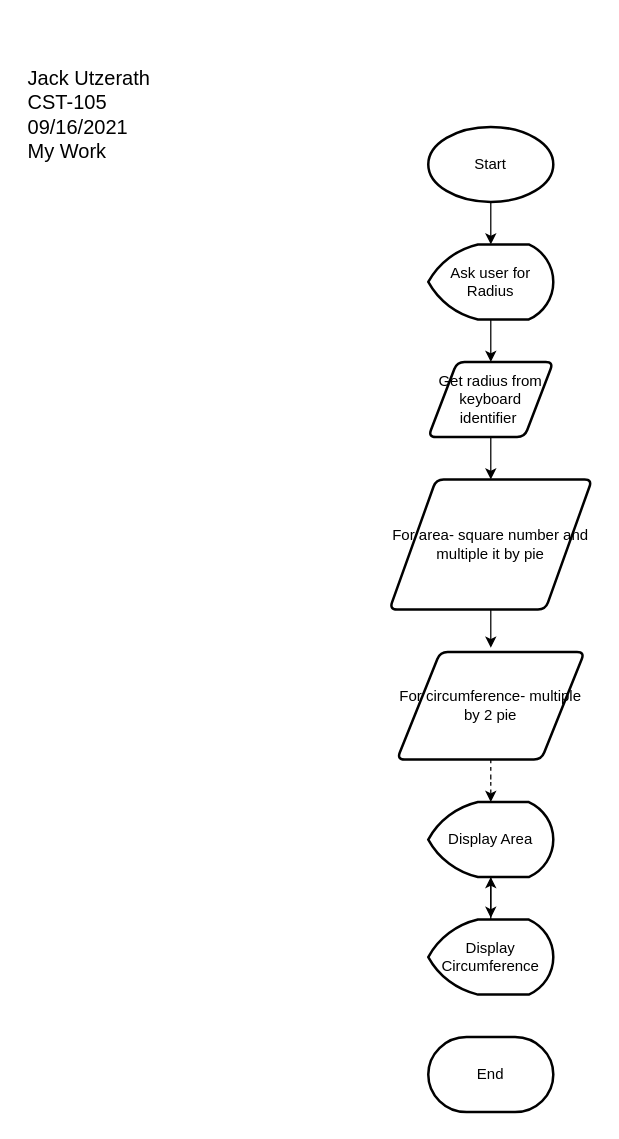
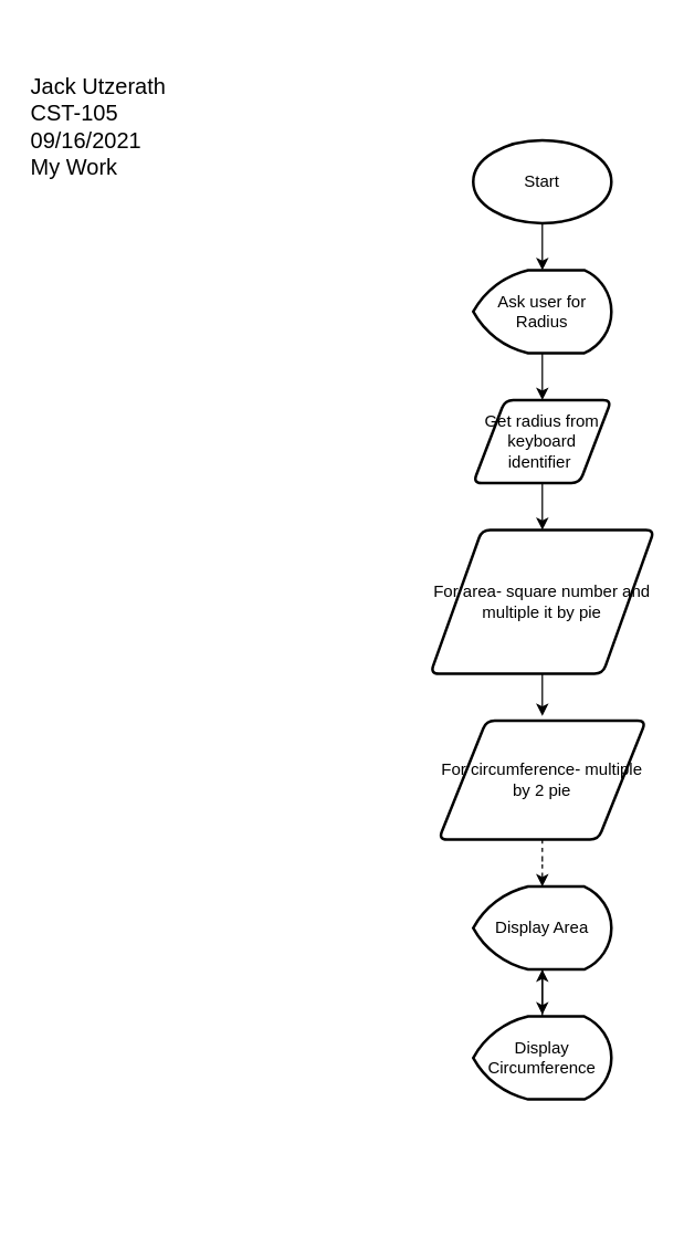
  <mxCell id="0" />
  <mxCell id="1" parent="0" />
  <mxCell id="2" value="&lt;span style=&quot;font-size: 16px&quot;&gt;Jack Utzerath&lt;br&gt;CST-105&lt;br&gt;09/16/2021&lt;br&gt;My Work&lt;br&gt;&lt;/span&gt;" style="text;html=1;strokeColor=none;fillColor=none;align=left;verticalAlign=middle;whiteSpace=wrap;rounded=0;" parent="1" vertex="1"><mxGeometry x="20" y="20" width="146" height="141" as="geometry" /></mxCell>
  <mxCell id="3" style="edgeStyle=orthogonalEdgeStyle;rounded=0;orthogonalLoop=1;jettySize=auto;html=1;entryX=0.5;entryY=0;entryDx=0;entryDy=0;entryPerimeter=0;" edge="1" parent="1" source="4" target="6"><mxGeometry relative="1" as="geometry" /></mxCell>
  <mxCell id="4" value="Start" style="strokeWidth=2;html=1;shape=mxgraph.flowchart.start_1;whiteSpace=wrap;" parent="1" vertex="1"><mxGeometry x="342" y="101" width="100" height="60" as="geometry" /></mxCell>
  <mxCell id="5" style="edgeStyle=orthogonalEdgeStyle;rounded=0;orthogonalLoop=1;jettySize=auto;html=1;entryX=0.5;entryY=0;entryDx=0;entryDy=0;" edge="1" parent="1" source="6" target="8"><mxGeometry relative="1" as="geometry" /></mxCell>
  <mxCell id="6" value="Ask user for Radius" style="strokeWidth=2;html=1;shape=mxgraph.flowchart.display;whiteSpace=wrap;" vertex="1" parent="1"><mxGeometry x="342" y="195" width="100" height="60" as="geometry" /></mxCell>
  <mxCell id="7" style="edgeStyle=orthogonalEdgeStyle;rounded=0;orthogonalLoop=1;jettySize=auto;html=1;entryX=0.5;entryY=0;entryDx=0;entryDy=0;" edge="1" parent="1" source="8" target="10"><mxGeometry relative="1" as="geometry" /></mxCell>
  <mxCell id="8" value="Get radius from keyboard identifier&amp;nbsp;" style="shape=parallelogram;html=1;strokeWidth=2;perimeter=parallelogramPerimeter;whiteSpace=wrap;rounded=1;arcSize=12;size=0.23;" vertex="1" parent="1"><mxGeometry x="342" y="289" width="100" height="60" as="geometry" /></mxCell>
  <mxCell id="9" style="edgeStyle=orthogonalEdgeStyle;rounded=0;orthogonalLoop=1;jettySize=auto;html=1;" edge="1" parent="1" source="10"><mxGeometry relative="1" as="geometry"><mxPoint x="392" y="517.556" as="targetPoint" /></mxGeometry></mxCell>
  <mxCell id="10" value="For area- square number and multiple it by pie" style="shape=parallelogram;html=1;strokeWidth=2;perimeter=parallelogramPerimeter;whiteSpace=wrap;rounded=1;arcSize=12;size=0.23;" vertex="1" parent="1"><mxGeometry x="311" y="383" width="162" height="104" as="geometry" /></mxCell>
  <mxCell id="11" style="edgeStyle=orthogonalEdgeStyle;rounded=0;orthogonalLoop=1;jettySize=auto;html=1;entryX=0.5;entryY=0;entryDx=0;entryDy=0;entryPerimeter=0;dashed=1;" edge="1" parent="1" source="12" target="14"><mxGeometry relative="1" as="geometry" /></mxCell>
  <mxCell id="12" value="For circumference- multiple by 2 pie" style="shape=parallelogram;html=1;strokeWidth=2;perimeter=parallelogramPerimeter;whiteSpace=wrap;rounded=1;arcSize=12;size=0.23;" vertex="1" parent="1"><mxGeometry x="317" y="521" width="150" height="86" as="geometry" /></mxCell>
  <mxCell id="13" style="edgeStyle=orthogonalEdgeStyle;rounded=0;orthogonalLoop=1;jettySize=auto;html=1;" edge="1" parent="1" source="14"><mxGeometry relative="1" as="geometry"><mxPoint x="392" y="733.667" as="targetPoint" /></mxGeometry></mxCell>
  <mxCell id="14" value="Display Area" style="strokeWidth=2;html=1;shape=mxgraph.flowchart.display;whiteSpace=wrap;" vertex="1" parent="1"><mxGeometry x="342" y="641" width="100" height="60" as="geometry" /></mxCell>
  <mxCell id="15" style="edgeStyle=orthogonalEdgeStyle;rounded=0;orthogonalLoop=1;jettySize=auto;html=1;" edge="1" parent="1" source="16" target="14"><mxGeometry relative="1" as="geometry" /></mxCell>
  <mxCell id="16" value="Display Circumference" style="strokeWidth=2;html=1;shape=mxgraph.flowchart.display;whiteSpace=wrap;" vertex="1" parent="1"><mxGeometry x="342" y="735" width="100" height="60" as="geometry" /></mxCell>
- <mxCell id="17" value="End" style="strokeWidth=2;html=1;shape=mxgraph.flowchart.terminator;whiteSpace=wrap;" vertex="1" parent="1"><mxGeometry x="342" y="829" width="100" height="60" as="geometry" /></mxCell>
